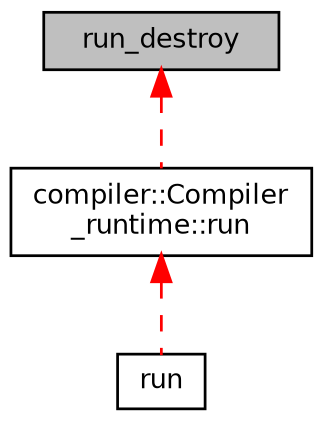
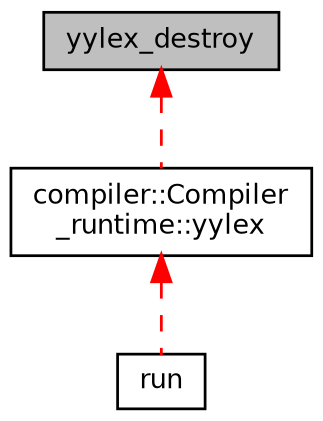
  digraph {
    rankdir=TB
    node [color=black fillcolor=white fontname=Helvetica fontsize=10 shape=record style=filled]
    edge [color=red dir=back fontname=Helvetica fontsize=10 labelfontname=Helvetica labelfontsize=10 style=dashed]
-   n1 [fillcolor=grey75 fontcolor=black height=0.2 label=run_destroy width=0.4]
-   n2 [height=0.2 label="compiler::Compiler\l_runtime::run" width=0.4]
+   n1 [fillcolor=grey75 fontcolor=black height=0.2 label=yylex_destroy width=0.4]
+   n2 [height=0.2 label="compiler::Compiler\l_runtime::yylex" width=0.4]
    n3 [height=0.2 label=run width=0.4]
    n1 -> n2
    n2 -> n3
  }
